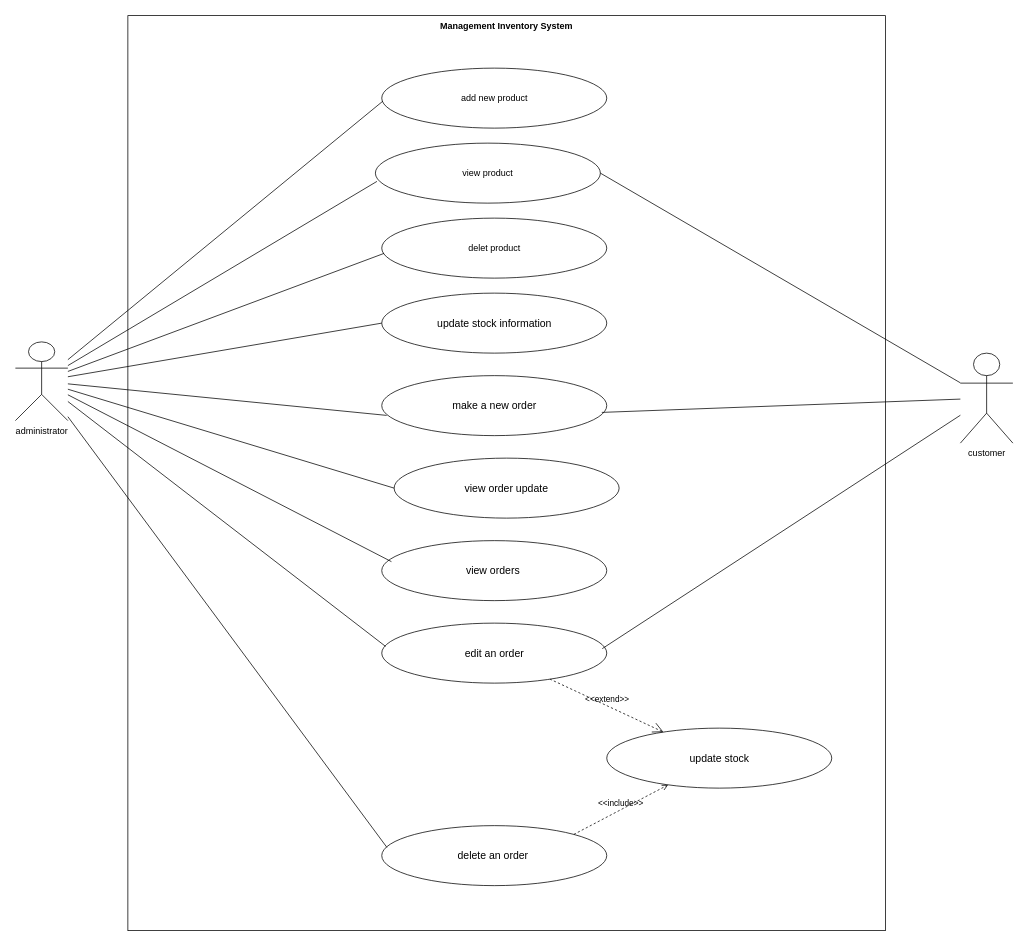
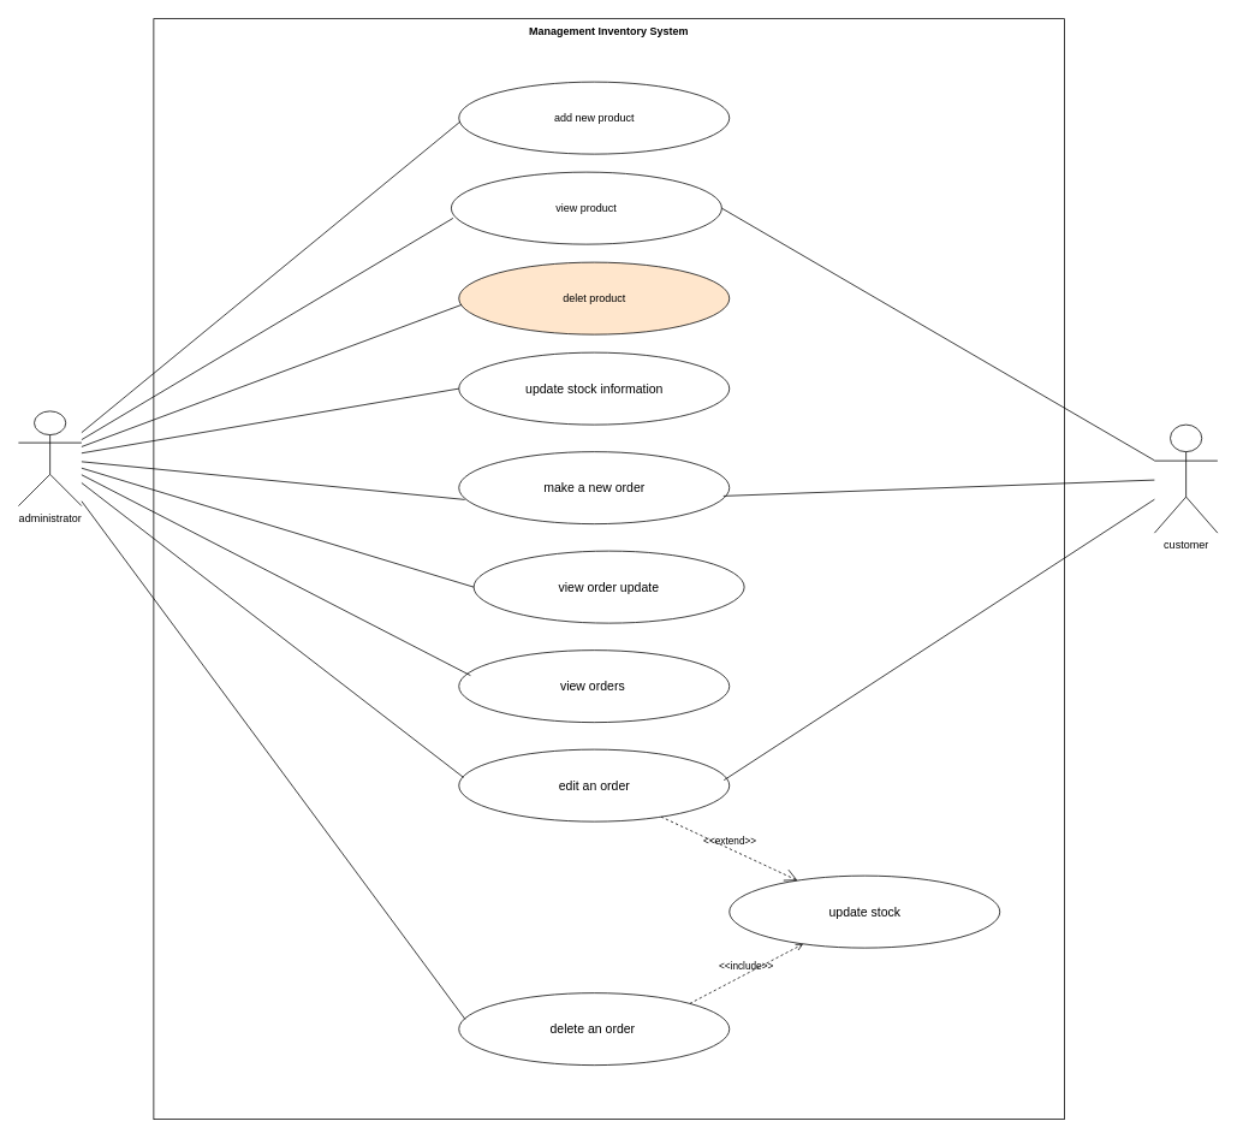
  <mxCell id="0" />
  <mxCell id="1" parent="0" />
  <mxCell id="2" value="" style="group" vertex="1" connectable="0" parent="1"><mxGeometry x="20" y="20" width="1330" height="1220" as="geometry" /></mxCell>
  <mxCell id="3" value="Management Inventory System" style="shape=rect;html=1;verticalAlign=top;fontStyle=1;whiteSpace=wrap;align=center;" vertex="1" parent="2"><mxGeometry x="150" width="1010" height="1220" as="geometry" /></mxCell>
  <mxCell id="4" value="administrator" style="shape=umlActor;verticalLabelPosition=bottom;verticalAlign=top;html=1;outlineConnect=0;" parent="2" vertex="1"><mxGeometry y="435" width="70" height="105" as="geometry" /></mxCell>
  <mxCell id="5" value="add new product" style="ellipse;whiteSpace=wrap;html=1;" parent="2" vertex="1"><mxGeometry x="488.5" y="70" width="300" height="80" as="geometry" /></mxCell>
  <mxCell id="6" value="view product" style="ellipse;whiteSpace=wrap;html=1;" parent="2" vertex="1"><mxGeometry x="480" y="170" width="300" height="80" as="geometry" /></mxCell>
- <mxCell id="7" value="delet product" style="ellipse;whiteSpace=wrap;html=1;" parent="2" vertex="1"><mxGeometry x="488.5" y="270" width="300" height="80" as="geometry" /></mxCell>
+ <mxCell id="7" value="delet product" style="ellipse;whiteSpace=wrap;html=1;fillColor=#ffe6cc;" parent="2" vertex="1"><mxGeometry x="488.5" y="270" width="300" height="80" as="geometry" /></mxCell>
  <mxCell id="8" value="&lt;span style=&quot;font-size: 14px;&quot;&gt;update stock information&lt;/span&gt;" style="ellipse;whiteSpace=wrap;html=1;" parent="2" vertex="1"><mxGeometry x="488.5" y="370" width="300" height="80" as="geometry" /></mxCell>
  <mxCell id="9" value="customer" style="shape=umlActor;verticalLabelPosition=bottom;verticalAlign=top;html=1;outlineConnect=0;" parent="2" vertex="1"><mxGeometry x="1260" y="450" width="70" height="120" as="geometry" /></mxCell>
  <mxCell id="10" value="make a new order" style="ellipse;whiteSpace=wrap;html=1;fontSize=14;" parent="2" vertex="1"><mxGeometry x="488.5" y="480" width="300" height="80" as="geometry" /></mxCell>
  <mxCell id="11" value="view order update" style="ellipse;whiteSpace=wrap;html=1;fontSize=14;" parent="2" vertex="1"><mxGeometry x="505" y="590" width="300" height="80" as="geometry" /></mxCell>
  <mxCell id="12" value="view orders&amp;nbsp;" style="ellipse;whiteSpace=wrap;html=1;fontSize=14;" parent="2" vertex="1"><mxGeometry x="488.5" y="700" width="300" height="80" as="geometry" /></mxCell>
  <mxCell id="13" value="delete an order&amp;nbsp;" style="ellipse;whiteSpace=wrap;html=1;fontSize=14;" parent="2" vertex="1"><mxGeometry x="488.5" y="1080" width="300" height="80" as="geometry" /></mxCell>
  <mxCell id="14" value="edit an order" style="ellipse;whiteSpace=wrap;html=1;fontSize=14;" parent="2" vertex="1"><mxGeometry x="488.5" y="810" width="300" height="80" as="geometry" /></mxCell>
  <mxCell id="15" value="update stock" style="ellipse;whiteSpace=wrap;html=1;fontSize=14;" parent="2" vertex="1"><mxGeometry x="788.5" y="950" width="300" height="80" as="geometry" /></mxCell>
  <mxCell id="16" value="" style="endArrow=none;html=1;rounded=0;entryX=0.005;entryY=0.55;entryDx=0;entryDy=0;entryPerimeter=0;" parent="2" target="5" edge="1" source="4"><mxGeometry width="50" height="50" relative="1" as="geometry"><mxPoint x="130" y="540" as="sourcePoint" /><mxPoint x="180" y="100" as="targetPoint" /></mxGeometry></mxCell>
  <mxCell id="17" value="" style="endArrow=none;html=1;rounded=0;entryX=0.007;entryY=0.638;entryDx=0;entryDy=0;entryPerimeter=0;" parent="2" target="6" edge="1" source="4"><mxGeometry width="50" height="50" relative="1" as="geometry"><mxPoint x="130" y="579" as="sourcePoint" /><mxPoint x="180" y="529" as="targetPoint" /></mxGeometry></mxCell>
  <mxCell id="18" value="" style="endArrow=none;html=1;rounded=0;entryX=0;entryY=0.5;entryDx=0;entryDy=0;" parent="2" target="8" edge="1" source="4"><mxGeometry width="50" height="50" relative="1" as="geometry"><mxPoint x="130" y="590" as="sourcePoint" /><mxPoint x="180" y="540" as="targetPoint" /></mxGeometry></mxCell>
  <mxCell id="19" value="" style="endArrow=none;html=1;rounded=0;entryX=0.022;entryY=0.663;entryDx=0;entryDy=0;entryPerimeter=0;" parent="2" target="10" edge="1" source="4"><mxGeometry width="50" height="50" relative="1" as="geometry"><mxPoint x="130" y="605" as="sourcePoint" /><mxPoint x="180" y="555" as="targetPoint" /></mxGeometry></mxCell>
  <mxCell id="20" value="" style="endArrow=none;html=1;rounded=0;entryX=0;entryY=0.5;entryDx=0;entryDy=0;" parent="2" target="11" edge="1" source="4"><mxGeometry width="50" height="50" relative="1" as="geometry"><mxPoint x="130" y="620" as="sourcePoint" /><mxPoint x="180" y="570" as="targetPoint" /></mxGeometry></mxCell>
  <mxCell id="21" value="" style="endArrow=none;html=1;rounded=0;entryX=0.043;entryY=0.35;entryDx=0;entryDy=0;entryPerimeter=0;" parent="2" target="12" edge="1" source="4"><mxGeometry width="50" height="50" relative="1" as="geometry"><mxPoint x="130" y="620" as="sourcePoint" /><mxPoint x="180" y="609" as="targetPoint" /></mxGeometry></mxCell>
  <mxCell id="22" value="" style="endArrow=none;html=1;rounded=0;entryX=0.017;entryY=0.388;entryDx=0;entryDy=0;entryPerimeter=0;" parent="2" target="14" edge="1" source="4"><mxGeometry width="50" height="50" relative="1" as="geometry"><mxPoint x="130" y="659" as="sourcePoint" /><mxPoint x="180" y="609" as="targetPoint" /></mxGeometry></mxCell>
  <mxCell id="23" value="" style="endArrow=none;html=1;rounded=0;entryX=0.023;entryY=0.363;entryDx=0;entryDy=0;entryPerimeter=0;" parent="2" target="13" edge="1" source="4"><mxGeometry width="50" height="50" relative="1" as="geometry"><mxPoint x="130" y="700" as="sourcePoint" /><mxPoint x="180" y="650" as="targetPoint" /></mxGeometry></mxCell>
  <mxCell id="24" value="" style="endArrow=none;html=1;rounded=0;exitX=1;exitY=0.5;exitDx=0;exitDy=0;" parent="2" source="6" edge="1" target="9"><mxGeometry width="50" height="50" relative="1" as="geometry"><mxPoint x="560" y="560" as="sourcePoint" /><mxPoint x="610" y="510" as="targetPoint" /></mxGeometry></mxCell>
  <mxCell id="25" value="" style="endArrow=none;html=1;rounded=0;exitX=0.978;exitY=0.613;exitDx=0;exitDy=0;exitPerimeter=0;" parent="2" source="10" edge="1" target="9"><mxGeometry width="50" height="50" relative="1" as="geometry"><mxPoint x="560" y="629" as="sourcePoint" /><mxPoint x="610" y="579" as="targetPoint" /></mxGeometry></mxCell>
  <mxCell id="26" value="" style="endArrow=none;html=1;rounded=0;exitX=0.98;exitY=0.425;exitDx=0;exitDy=0;exitPerimeter=0;" parent="2" source="14" edge="1" target="9"><mxGeometry width="50" height="50" relative="1" as="geometry"><mxPoint x="560" y="670" as="sourcePoint" /><mxPoint x="610" y="620" as="targetPoint" /></mxGeometry></mxCell>
  <mxCell id="27" value="" style="endArrow=none;html=1;rounded=0;entryX=0.01;entryY=0.588;entryDx=0;entryDy=0;entryPerimeter=0;" edge="1" parent="2" source="4" target="7"><mxGeometry width="50" height="50" relative="1" as="geometry"><mxPoint x="140" y="589" as="sourcePoint" /><mxPoint x="492" y="231" as="targetPoint" /></mxGeometry></mxCell>
  <mxCell id="28" value="&amp;lt;&amp;lt;extend&amp;gt;&amp;gt;" style="edgeStyle=none;html=1;startArrow=open;endArrow=none;startSize=12;verticalAlign=bottom;dashed=1;labelBackgroundColor=none;rounded=0;" edge="1" parent="2" source="15" target="14"><mxGeometry width="160" relative="1" as="geometry"><mxPoint x="820" y="920" as="sourcePoint" /><mxPoint x="980" y="920" as="targetPoint" /></mxGeometry></mxCell>
  <mxCell id="29" value="&amp;lt;&amp;lt;include&amp;gt;&amp;gt;" style="edgeStyle=none;html=1;endArrow=open;verticalAlign=bottom;dashed=1;labelBackgroundColor=none;rounded=0;exitX=1;exitY=0;exitDx=0;exitDy=0;" edge="1" parent="2" source="13" target="15"><mxGeometry width="160" relative="1" as="geometry"><mxPoint x="720" y="1120" as="sourcePoint" /><mxPoint x="880" y="1120" as="targetPoint" /></mxGeometry></mxCell>
